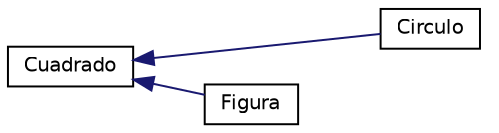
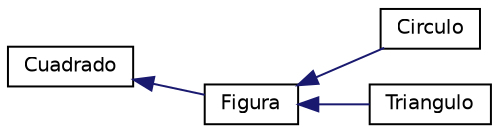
  digraph {
    rankdir=LR
    node [color=black fillcolor=white fontname=Helvetica fontsize=10 shape=record style=filled]
    edge [color=midnightblue dir=back fontname=Helvetica fontsize=10 labelfontname=Helvetica labelfontsize=10 style=solid]
    n1 [height=0.2 label=Figura width=0.4]
    n2 [height=0.2 label=Circulo width=0.4]
+   n3 [height=0.2 label=Triangulo width=0.4]
    n4 [height=0.2 label=Cuadrado width=0.4]
-   n4 -> n2
+   n1 -> n2
+   n1 -> n3
    n4 -> n1
  }
